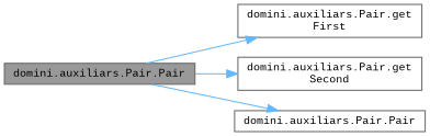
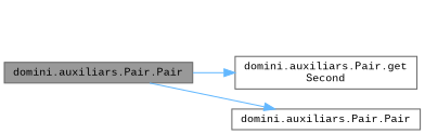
  digraph {
    rankdir=LR
    fontname="Liberation Mono"
    node [color=grey40 fillcolor=white fontname="Liberation Mono" fontsize=10 shape=box style=filled]
    edge [color=steelblue1 fontname="Liberation Mono" fontsize=10 labelfontname=Helvetica labelfontsize=10 style=solid]
    n1 [color=gray40 fillcolor=grey60 fontcolor=black height=0.2 label="domini.auxiliars.Pair.Pair" width=0.4]
-   n2 [height=0.2 label="domini.auxiliars.Pair.get\lFirst" width=0.4]
    n3 [height=0.2 label="domini.auxiliars.Pair.get\lSecond" width=0.4]
    n4 [height=0.2 label="domini.auxiliars.Pair.Pair" width=0.4]
-   n1 -> n2
    n1 -> n3
    n1 -> n4
  }
